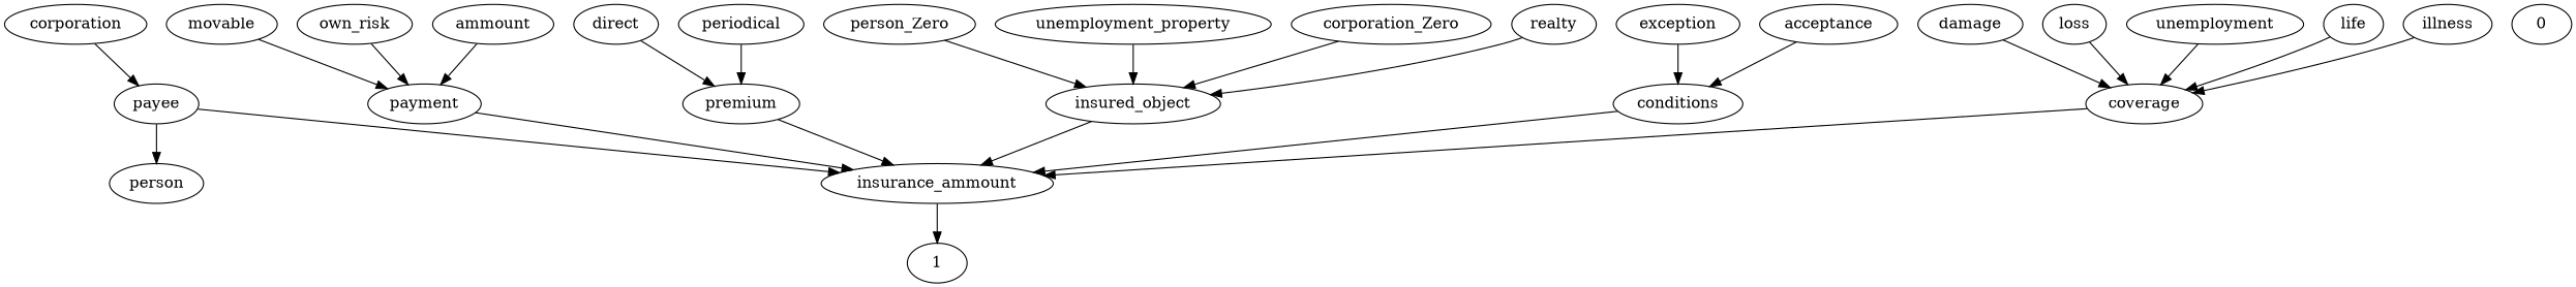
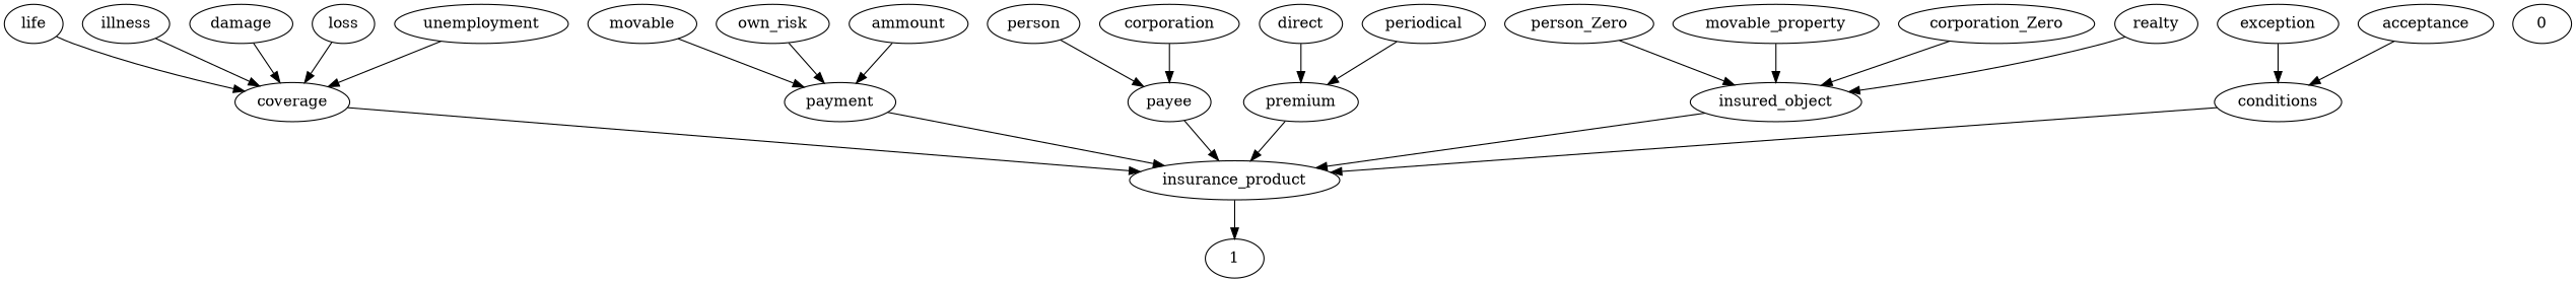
  digraph {
    person_Zero
    insured_object
-   insurance_product [label=insurance_ammount]
+   insurance_product
    life
    coverage
    n6 [label=movable]
    payment
    payee
    1
    person
    corporation
    direct
    premium
    illness
    periodical
-   movable_property [label=unemployment_property]
+   movable_property
    corporation_Zero
    conditions
    realty
    0
    damage
    exception
    own_risk
    ammount
    acceptance
    loss
    unemployment
    person_Zero -> insured_object
    insured_object -> insurance_product
    insurance_product -> 1
    life -> coverage
    coverage -> insurance_product
    n6 -> payment
    payment -> insurance_product
    payee -> insurance_product
-   payee -> person
+   person -> payee
    corporation -> payee
    direct -> premium
    premium -> insurance_product
    illness -> coverage
    periodical -> premium
    movable_property -> insured_object
    corporation_Zero -> insured_object
    conditions -> insurance_product
    realty -> insured_object
    damage -> coverage
    exception -> conditions
    own_risk -> payment
    ammount -> payment
    acceptance -> conditions
    loss -> coverage
    unemployment -> coverage
  }
